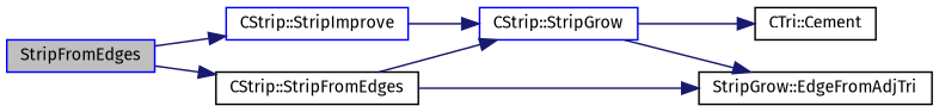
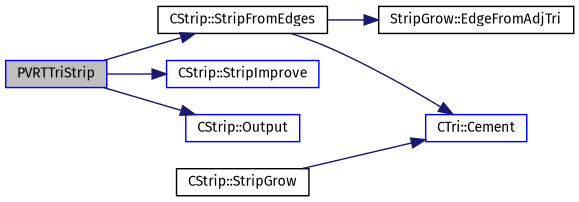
  digraph {
    fontname="Fira Sans"
    rankdir=LR
    node [color=blue fillcolor=white fontname="Fira Sans" fontsize=10 shape=record style=filled]
    edge [color=midnightblue fontname="Fira Sans" fontsize=10 labelfontname=Helvetica labelfontsize=10 style=solid]
-   n1 [fillcolor=grey75 fontcolor=black height=0.2 label=StripFromEdges width=0.4]
+   n1 [fillcolor=grey75 fontcolor=black height=0.2 label=PVRTTriStrip width=0.4]
    n2 [color=black height=0.2 label="CStrip::StripFromEdges" width=0.4]
    n3 [height=0.2 label="CStrip::StripImprove" width=0.4]
-   n5 [height=0.2 label="CStrip::StripGrow" width=0.4]
+   n4 [height=0.2 label="CStrip::Output" width=0.4]
+   n5 [color=black height=0.2 label="CStrip::StripGrow" width=0.4]
    n6 [color=black height=0.2 label="StripGrow::EdgeFromAdjTri" width=0.4]
-   n7 [color=black height=0.2 label="CTri::Cement" width=0.4]
+   n7 [height=0.2 label="CTri::Cement" width=0.4]
    n1 -> n2
    n1 -> n3
-   n2 -> n5
+   n1 -> n4
+   n2 -> n7
    n2 -> n6
-   n3 -> n5
-   n5 -> n6
    n5 -> n7
  }
